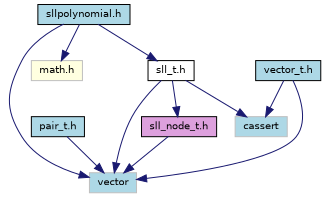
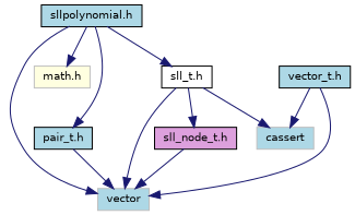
  digraph {
    fontname="DejaVu Sans"
    node [color=black fillcolor=lightblue fontname="DejaVu Sans" fontsize=10 shape=record style=filled]
    edge [color=midnightblue fontname="DejaVu Sans" fontsize=10 labelfontname=Helvetica labelfontsize=10 style=solid]
    n1 [fontcolor=black height=0.2 label="sllpolynomial.h" width=0.4]
    n2 [color=grey75 height=0.2 label=vector width=0.4]
    n3 [color=grey75 fillcolor=lightyellow height=0.2 label="math.h" width=0.4]
    n4 [height=0.2 label="pair_t.h" width=0.4]
    n5 [fillcolor=white height=0.2 label="sll_t.h" width=0.4]
    n6 [color=grey75 height=0.2 label=cassert width=0.4]
    n7 [fillcolor=plum height=0.2 label="sll_node_t.h" width=0.4]
    n8 [height=0.2 label="vector_t.h" width=0.4]
    n1 -> n2
    n1 -> n3
+   n1 -> n4
    n1 -> n5
    n4 -> n2
    n5 -> n2
    n5 -> n6
    n5 -> n7
    n7 -> n2
    n8 -> n2
    n8 -> n6
  }
